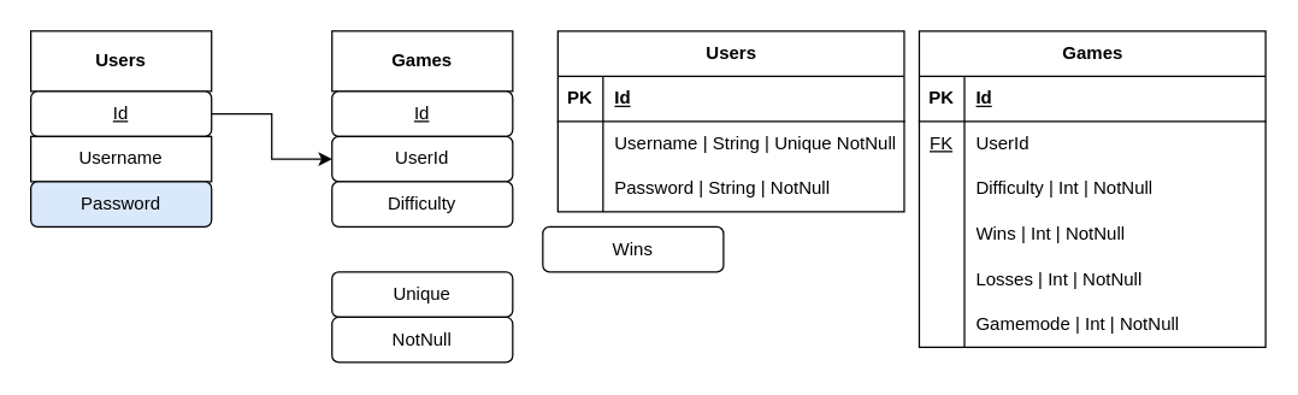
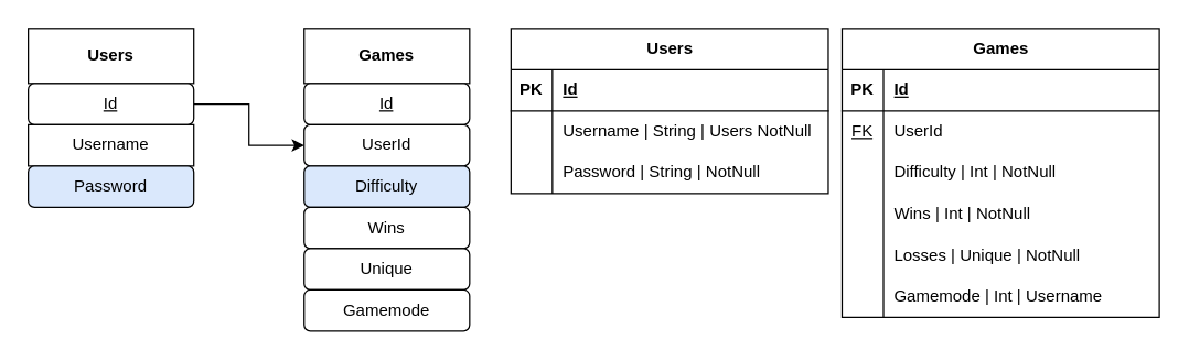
  <mxCell id="0" />
  <mxCell id="1" parent="0" />
  <mxCell id="2" value="&lt;b&gt;Users&lt;/b&gt;" style="rounded=0;whiteSpace=wrap;html=1;" vertex="1" parent="1"><mxGeometry x="20" y="20" width="120" height="40" as="geometry" /></mxCell>
  <mxCell id="3" style="edgeStyle=orthogonalEdgeStyle;rounded=0;orthogonalLoop=1;jettySize=auto;html=1;exitX=1;exitY=0.5;exitDx=0;exitDy=0;entryX=0;entryY=0.5;entryDx=0;entryDy=0;" edge="1" parent="1" source="4" target="9"><mxGeometry relative="1" as="geometry" /></mxCell>
  <mxCell id="4" value="&lt;u&gt;Id&lt;/u&gt;" style="rounded=1;whiteSpace=wrap;html=1;" vertex="1" parent="1"><mxGeometry x="20" y="60" width="120" height="30" as="geometry" /></mxCell>
  <mxCell id="5" value="Username" style="whiteSpace=wrap;html=1;rounded=0;" vertex="1" parent="1"><mxGeometry x="20" y="90" width="120" height="30" as="geometry" /></mxCell>
  <mxCell id="6" value="Password" style="rounded=1;whiteSpace=wrap;html=1;fillColor=#dae8fc;" vertex="1" parent="1"><mxGeometry x="20" y="120" width="120" height="30" as="geometry" /></mxCell>
  <mxCell id="7" value="&lt;b&gt;Games&lt;/b&gt;" style="rounded=0;whiteSpace=wrap;html=1;" vertex="1" parent="1"><mxGeometry x="220" y="20" width="120" height="40" as="geometry" /></mxCell>
  <mxCell id="8" value="&lt;u&gt;Id&lt;/u&gt;" style="rounded=1;whiteSpace=wrap;html=1;" vertex="1" parent="1"><mxGeometry x="220" y="60" width="120" height="30" as="geometry" /></mxCell>
  <mxCell id="9" value="UserId" style="rounded=1;whiteSpace=wrap;html=1;" vertex="1" parent="1"><mxGeometry x="220" y="90" width="120" height="30" as="geometry" /></mxCell>
- <mxCell id="10" value="Difficulty" style="rounded=1;whiteSpace=wrap;html=1;" vertex="1" parent="1"><mxGeometry x="220" y="120" width="120" height="30" as="geometry" /></mxCell>
- <mxCell id="11" value="Wins" style="rounded=1;whiteSpace=wrap;html=1;" vertex="1" parent="1"><mxGeometry x="360" y="150" width="120" height="30" as="geometry" /></mxCell>
+ <mxCell id="10" value="Difficulty" style="rounded=1;whiteSpace=wrap;html=1;fillColor=#dae8fc;" vertex="1" parent="1"><mxGeometry x="220" y="120" width="120" height="30" as="geometry" /></mxCell>
+ <mxCell id="11" value="Wins" style="rounded=1;whiteSpace=wrap;html=1;" vertex="1" parent="1"><mxGeometry x="220" y="150" width="120" height="30" as="geometry" /></mxCell>
  <mxCell id="12" value="Unique" style="rounded=1;whiteSpace=wrap;html=1;" vertex="1" parent="1"><mxGeometry x="220" y="180" width="120" height="30" as="geometry" /></mxCell>
- <mxCell id="13" value="NotNull" style="rounded=1;whiteSpace=wrap;html=1;" vertex="1" parent="1"><mxGeometry x="220" y="210" width="120" height="30" as="geometry" /></mxCell>
+ <mxCell id="13" value="Gamemode" style="rounded=1;whiteSpace=wrap;html=1;" vertex="1" parent="1"><mxGeometry x="220" y="210" width="120" height="30" as="geometry" /></mxCell>
  <mxCell id="14" value="Users" style="shape=table;startSize=30;container=1;collapsible=1;childLayout=tableLayout;fixedRows=1;rowLines=0;fontStyle=1;align=center;resizeLast=1;html=1;" vertex="1" parent="1"><mxGeometry x="370" y="20" width="230" height="120" as="geometry" /></mxCell>
  <mxCell id="15" value="" style="shape=tableRow;horizontal=0;startSize=0;swimlaneHead=0;swimlaneBody=0;fillColor=none;collapsible=0;dropTarget=0;points=[[0,0.5],[1,0.5]];portConstraint=eastwest;top=0;left=0;right=0;bottom=1;" vertex="1" parent="14"><mxGeometry y="30" width="230" height="30" as="geometry" /></mxCell>
  <mxCell id="16" value="PK" style="shape=partialRectangle;connectable=0;fillColor=none;top=0;left=0;bottom=0;right=0;fontStyle=1;overflow=hidden;whiteSpace=wrap;html=1;" vertex="1" parent="15"><mxGeometry width="30" height="30" as="geometry"><mxRectangle width="30" height="30" as="alternateBounds" /></mxGeometry></mxCell>
  <mxCell id="17" value="Id" style="shape=partialRectangle;connectable=0;fillColor=none;top=0;left=0;bottom=0;right=0;align=left;spacingLeft=6;fontStyle=5;overflow=hidden;whiteSpace=wrap;html=1;" vertex="1" parent="15"><mxGeometry x="30" width="200" height="30" as="geometry"><mxRectangle width="200" height="30" as="alternateBounds" /></mxGeometry></mxCell>
  <mxCell id="18" value="" style="shape=tableRow;horizontal=0;startSize=0;swimlaneHead=0;swimlaneBody=0;fillColor=none;collapsible=0;dropTarget=0;points=[[0,0.5],[1,0.5]];portConstraint=eastwest;top=0;left=0;right=0;bottom=0;" vertex="1" parent="14"><mxGeometry y="60" width="230" height="30" as="geometry" /></mxCell>
  <mxCell id="19" value="" style="shape=partialRectangle;connectable=0;fillColor=none;top=0;left=0;bottom=0;right=0;editable=1;overflow=hidden;whiteSpace=wrap;html=1;" vertex="1" parent="18"><mxGeometry width="30" height="30" as="geometry"><mxRectangle width="30" height="30" as="alternateBounds" /></mxGeometry></mxCell>
- <mxCell id="20" value="Username | String | Unique NotNull" style="shape=partialRectangle;connectable=0;fillColor=none;top=0;left=0;bottom=0;right=0;align=left;spacingLeft=6;overflow=hidden;whiteSpace=wrap;html=1;" vertex="1" parent="18"><mxGeometry x="30" width="200" height="30" as="geometry"><mxRectangle width="200" height="30" as="alternateBounds" /></mxGeometry></mxCell>
+ <mxCell id="20" value="Username | String | Users NotNull" style="shape=partialRectangle;connectable=0;fillColor=none;top=0;left=0;bottom=0;right=0;align=left;spacingLeft=6;overflow=hidden;whiteSpace=wrap;html=1;" vertex="1" parent="18"><mxGeometry x="30" width="200" height="30" as="geometry"><mxRectangle width="200" height="30" as="alternateBounds" /></mxGeometry></mxCell>
  <mxCell id="21" value="" style="shape=tableRow;horizontal=0;startSize=0;swimlaneHead=0;swimlaneBody=0;fillColor=none;collapsible=0;dropTarget=0;points=[[0,0.5],[1,0.5]];portConstraint=eastwest;top=0;left=0;right=0;bottom=0;" vertex="1" parent="14"><mxGeometry y="90" width="230" height="30" as="geometry" /></mxCell>
  <mxCell id="22" value="" style="shape=partialRectangle;connectable=0;fillColor=none;top=0;left=0;bottom=0;right=0;editable=1;overflow=hidden;whiteSpace=wrap;html=1;" vertex="1" parent="21"><mxGeometry width="30" height="30" as="geometry"><mxRectangle width="30" height="30" as="alternateBounds" /></mxGeometry></mxCell>
  <mxCell id="23" value="Password | String | NotNull" style="shape=partialRectangle;connectable=0;fillColor=none;top=0;left=0;bottom=0;right=0;align=left;spacingLeft=6;overflow=hidden;whiteSpace=wrap;html=1;" vertex="1" parent="21"><mxGeometry x="30" width="200" height="30" as="geometry"><mxRectangle width="200" height="30" as="alternateBounds" /></mxGeometry></mxCell>
  <mxCell id="24" value="Games" style="shape=table;startSize=30;container=1;collapsible=1;childLayout=tableLayout;fixedRows=1;rowLines=0;fontStyle=1;align=center;resizeLast=1;html=1;" vertex="1" parent="1"><mxGeometry x="610" y="20" width="230" height="210" as="geometry" /></mxCell>
  <mxCell id="25" value="" style="shape=tableRow;horizontal=0;startSize=0;swimlaneHead=0;swimlaneBody=0;fillColor=none;collapsible=0;dropTarget=0;points=[[0,0.5],[1,0.5]];portConstraint=eastwest;top=0;left=0;right=0;bottom=1;" vertex="1" parent="24"><mxGeometry y="30" width="230" height="30" as="geometry" /></mxCell>
  <mxCell id="26" value="PK" style="shape=partialRectangle;connectable=0;fillColor=none;top=0;left=0;bottom=0;right=0;fontStyle=1;overflow=hidden;whiteSpace=wrap;html=1;" vertex="1" parent="25"><mxGeometry width="30" height="30" as="geometry"><mxRectangle width="30" height="30" as="alternateBounds" /></mxGeometry></mxCell>
  <mxCell id="27" value="Id" style="shape=partialRectangle;connectable=0;fillColor=none;top=0;left=0;bottom=0;right=0;align=left;spacingLeft=6;fontStyle=5;overflow=hidden;whiteSpace=wrap;html=1;" vertex="1" parent="25"><mxGeometry x="30" width="200" height="30" as="geometry"><mxRectangle width="200" height="30" as="alternateBounds" /></mxGeometry></mxCell>
  <mxCell id="28" value="" style="shape=tableRow;horizontal=0;startSize=0;swimlaneHead=0;swimlaneBody=0;fillColor=none;collapsible=0;dropTarget=0;points=[[0,0.5],[1,0.5]];portConstraint=eastwest;top=0;left=0;right=0;bottom=0;" vertex="1" parent="24"><mxGeometry y="60" width="230" height="30" as="geometry" /></mxCell>
  <mxCell id="29" value="&lt;u&gt;FK&lt;/u&gt;" style="shape=partialRectangle;connectable=0;fillColor=none;top=0;left=0;bottom=0;right=0;editable=1;overflow=hidden;whiteSpace=wrap;html=1;" vertex="1" parent="28"><mxGeometry width="30" height="30" as="geometry"><mxRectangle width="30" height="30" as="alternateBounds" /></mxGeometry></mxCell>
  <mxCell id="30" value="UserId" style="shape=partialRectangle;connectable=0;fillColor=none;top=0;left=0;bottom=0;right=0;align=left;spacingLeft=6;overflow=hidden;whiteSpace=wrap;html=1;" vertex="1" parent="28"><mxGeometry x="30" width="200" height="30" as="geometry"><mxRectangle width="200" height="30" as="alternateBounds" /></mxGeometry></mxCell>
  <mxCell id="31" value="" style="shape=tableRow;horizontal=0;startSize=0;swimlaneHead=0;swimlaneBody=0;fillColor=none;collapsible=0;dropTarget=0;points=[[0,0.5],[1,0.5]];portConstraint=eastwest;top=0;left=0;right=0;bottom=0;" vertex="1" parent="24"><mxGeometry y="90" width="230" height="30" as="geometry" /></mxCell>
  <mxCell id="32" value="" style="shape=partialRectangle;connectable=0;fillColor=none;top=0;left=0;bottom=0;right=0;editable=1;overflow=hidden;whiteSpace=wrap;html=1;" vertex="1" parent="31"><mxGeometry width="30" height="30" as="geometry"><mxRectangle width="30" height="30" as="alternateBounds" /></mxGeometry></mxCell>
  <mxCell id="33" value="Difficulty | Int | NotNull" style="shape=partialRectangle;connectable=0;fillColor=none;top=0;left=0;bottom=0;right=0;align=left;spacingLeft=6;overflow=hidden;whiteSpace=wrap;html=1;" vertex="1" parent="31"><mxGeometry x="30" width="200" height="30" as="geometry"><mxRectangle width="200" height="30" as="alternateBounds" /></mxGeometry></mxCell>
  <mxCell id="34" value="" style="shape=tableRow;horizontal=0;startSize=0;swimlaneHead=0;swimlaneBody=0;fillColor=none;collapsible=0;dropTarget=0;points=[[0,0.5],[1,0.5]];portConstraint=eastwest;top=0;left=0;right=0;bottom=0;" vertex="1" parent="24"><mxGeometry y="120" width="230" height="30" as="geometry" /></mxCell>
  <mxCell id="35" value="" style="shape=partialRectangle;connectable=0;fillColor=none;top=0;left=0;bottom=0;right=0;editable=1;overflow=hidden;whiteSpace=wrap;html=1;" vertex="1" parent="34"><mxGeometry width="30" height="30" as="geometry"><mxRectangle width="30" height="30" as="alternateBounds" /></mxGeometry></mxCell>
  <mxCell id="36" value="Wins | Int | NotNull" style="shape=partialRectangle;connectable=0;fillColor=none;top=0;left=0;bottom=0;right=0;align=left;spacingLeft=6;overflow=hidden;whiteSpace=wrap;html=1;" vertex="1" parent="34"><mxGeometry x="30" width="200" height="30" as="geometry"><mxRectangle width="200" height="30" as="alternateBounds" /></mxGeometry></mxCell>
  <mxCell id="37" value="" style="shape=tableRow;horizontal=0;startSize=0;swimlaneHead=0;swimlaneBody=0;fillColor=none;collapsible=0;dropTarget=0;points=[[0,0.5],[1,0.5]];portConstraint=eastwest;top=0;left=0;right=0;bottom=0;" vertex="1" parent="24"><mxGeometry y="150" width="230" height="30" as="geometry" /></mxCell>
  <mxCell id="38" value="" style="shape=partialRectangle;connectable=0;fillColor=none;top=0;left=0;bottom=0;right=0;editable=1;overflow=hidden;whiteSpace=wrap;html=1;" vertex="1" parent="37"><mxGeometry width="30" height="30" as="geometry"><mxRectangle width="30" height="30" as="alternateBounds" /></mxGeometry></mxCell>
- <mxCell id="39" value="Losses | Int | NotNull" style="shape=partialRectangle;connectable=0;fillColor=none;top=0;left=0;bottom=0;right=0;align=left;spacingLeft=6;overflow=hidden;whiteSpace=wrap;html=1;" vertex="1" parent="37"><mxGeometry x="30" width="200" height="30" as="geometry"><mxRectangle width="200" height="30" as="alternateBounds" /></mxGeometry></mxCell>
+ <mxCell id="39" value="Losses | Unique | NotNull" style="shape=partialRectangle;connectable=0;fillColor=none;top=0;left=0;bottom=0;right=0;align=left;spacingLeft=6;overflow=hidden;whiteSpace=wrap;html=1;" vertex="1" parent="37"><mxGeometry x="30" width="200" height="30" as="geometry"><mxRectangle width="200" height="30" as="alternateBounds" /></mxGeometry></mxCell>
  <mxCell id="40" value="" style="shape=tableRow;horizontal=0;startSize=0;swimlaneHead=0;swimlaneBody=0;fillColor=none;collapsible=0;dropTarget=0;points=[[0,0.5],[1,0.5]];portConstraint=eastwest;top=0;left=0;right=0;bottom=0;" vertex="1" parent="24"><mxGeometry y="180" width="230" height="30" as="geometry" /></mxCell>
  <mxCell id="41" value="" style="shape=partialRectangle;connectable=0;fillColor=none;top=0;left=0;bottom=0;right=0;editable=1;overflow=hidden;whiteSpace=wrap;html=1;" vertex="1" parent="40"><mxGeometry width="30" height="30" as="geometry"><mxRectangle width="30" height="30" as="alternateBounds" /></mxGeometry></mxCell>
- <mxCell id="42" value="Gamemode | Int | NotNull" style="shape=partialRectangle;connectable=0;fillColor=none;top=0;left=0;bottom=0;right=0;align=left;spacingLeft=6;overflow=hidden;whiteSpace=wrap;html=1;" vertex="1" parent="40"><mxGeometry x="30" width="200" height="30" as="geometry"><mxRectangle width="200" height="30" as="alternateBounds" /></mxGeometry></mxCell>
+ <mxCell id="42" value="Gamemode | Int | Username" style="shape=partialRectangle;connectable=0;fillColor=none;top=0;left=0;bottom=0;right=0;align=left;spacingLeft=6;overflow=hidden;whiteSpace=wrap;html=1;" vertex="1" parent="40"><mxGeometry x="30" width="200" height="30" as="geometry"><mxRectangle width="200" height="30" as="alternateBounds" /></mxGeometry></mxCell>
